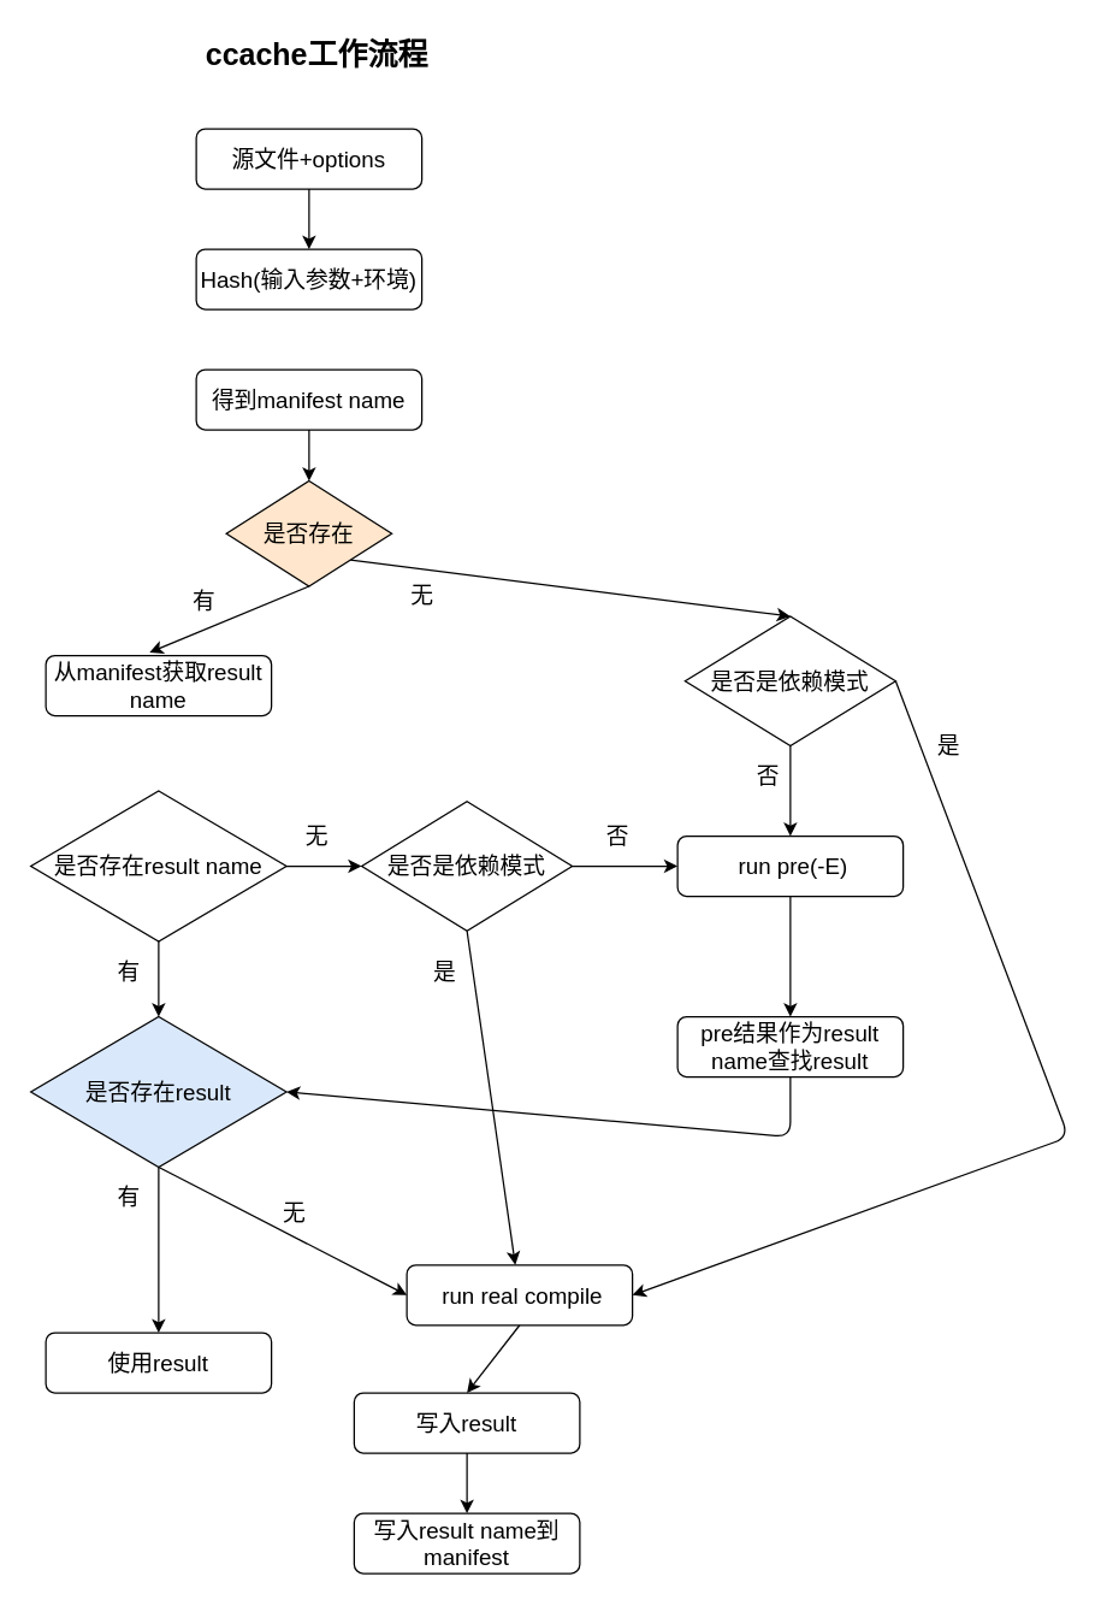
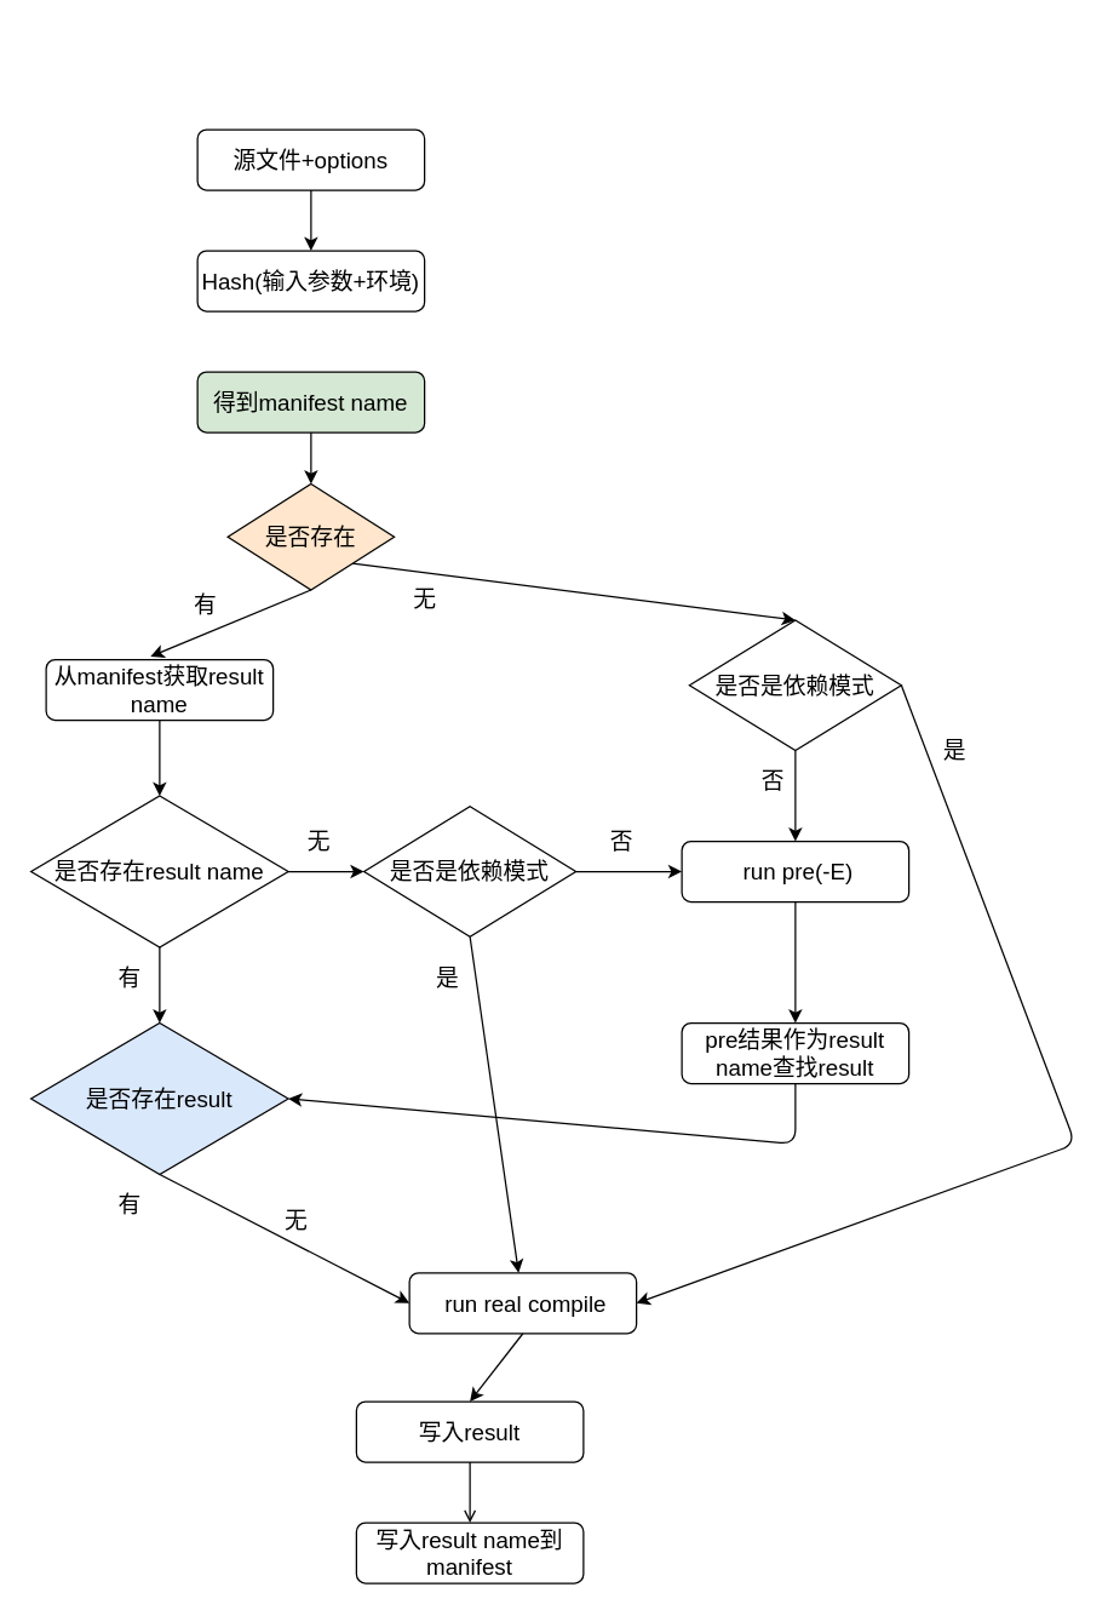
  <mxCell id="0" />
  <mxCell id="1" parent="0" />
- <mxCell id="2" value="ccache工作流程" style="text;html=1;align=center;verticalAlign=middle;resizable=0;points=[];autosize=1;strokeColor=none;fillColor=none;fontStyle=1;fontSize=20;" vertex="1" parent="1"><mxGeometry x="130" y="20" width="160" height="30" as="geometry" /></mxCell>
  <mxCell id="3" style="edgeStyle=none;html=1;exitX=0.5;exitY=1;exitDx=0;exitDy=0;fontSize=15;" edge="1" parent="1" source="4" target="5"><mxGeometry relative="1" as="geometry" /></mxCell>
  <mxCell id="4" value="源文件+options" style="rounded=1;whiteSpace=wrap;html=1;fontSize=15;" vertex="1" parent="1"><mxGeometry x="130" y="85" width="150" height="40" as="geometry" /></mxCell>
  <mxCell id="5" value="Hash(输入参数+环境)" style="rounded=1;whiteSpace=wrap;html=1;fontSize=15;" vertex="1" parent="1"><mxGeometry x="130" y="165" width="150" height="40" as="geometry" /></mxCell>
  <mxCell id="6" style="edgeStyle=none;html=1;exitX=0.5;exitY=1;exitDx=0;exitDy=0;entryX=0.5;entryY=0;entryDx=0;entryDy=0;fontSize=15;" edge="1" parent="1" source="7" target="10"><mxGeometry relative="1" as="geometry" /></mxCell>
- <mxCell id="7" value="得到manifest name" style="rounded=1;whiteSpace=wrap;html=1;fontSize=15;" vertex="1" parent="1"><mxGeometry x="130" y="245" width="150" height="40" as="geometry" /></mxCell>
+ <mxCell id="7" value="得到manifest name" style="rounded=1;whiteSpace=wrap;html=1;fontSize=15;fillColor=#d5e8d4;" vertex="1" parent="1"><mxGeometry x="130" y="245" width="150" height="40" as="geometry" /></mxCell>
  <mxCell id="8" style="edgeStyle=none;html=1;exitX=0.5;exitY=1;exitDx=0;exitDy=0;entryX=0.46;entryY=-0.05;entryDx=0;entryDy=0;entryPerimeter=0;fontSize=15;" edge="1" parent="1" source="10" target="12"><mxGeometry relative="1" as="geometry" /></mxCell>
  <mxCell id="9" style="edgeStyle=none;html=1;exitX=1;exitY=1;exitDx=0;exitDy=0;entryX=0.5;entryY=0;entryDx=0;entryDy=0;fontSize=15;" edge="1" parent="1" source="10" target="16"><mxGeometry relative="1" as="geometry" /></mxCell>
  <mxCell id="10" value="是否存在" style="rhombus;whiteSpace=wrap;html=1;fontSize=15;fillColor=#ffe6cc;" vertex="1" parent="1"><mxGeometry x="150" y="319" width="110" height="70" as="geometry" /></mxCell>
+ <mxCell id="11" style="edgeStyle=none;html=1;exitX=0.5;exitY=1;exitDx=0;exitDy=0;entryX=0.5;entryY=0;entryDx=0;entryDy=0;fontSize=15;" edge="1" parent="1" source="12" target="20"><mxGeometry relative="1" as="geometry" /></mxCell>
  <mxCell id="12" value="从manifest获取result name" style="rounded=1;whiteSpace=wrap;html=1;fontSize=15;" vertex="1" parent="1"><mxGeometry x="30" y="435" width="150" height="40" as="geometry" /></mxCell>
  <mxCell id="13" value="有" style="text;html=1;align=center;verticalAlign=middle;resizable=0;points=[];autosize=1;strokeColor=none;fillColor=none;fontSize=15;" vertex="1" parent="1"><mxGeometry x="120" y="389" width="30" height="20" as="geometry" /></mxCell>
  <mxCell id="14" style="edgeStyle=none;html=1;exitX=0.5;exitY=1;exitDx=0;exitDy=0;entryX=0.5;entryY=0;entryDx=0;entryDy=0;fontSize=15;" edge="1" parent="1" source="16" target="33"><mxGeometry relative="1" as="geometry" /></mxCell>
  <mxCell id="15" style="edgeStyle=none;html=1;exitX=1;exitY=0.5;exitDx=0;exitDy=0;entryX=1;entryY=0.5;entryDx=0;entryDy=0;fontSize=15;" edge="1" parent="1" source="16" target="27"><mxGeometry relative="1" as="geometry"><Array as="points"><mxPoint x="710" y="755" /></Array></mxGeometry></mxCell>
  <mxCell id="16" value="是否是依赖模式" style="rhombus;whiteSpace=wrap;html=1;fontSize=15;" vertex="1" parent="1"><mxGeometry x="455" y="409" width="140" height="86" as="geometry" /></mxCell>
  <mxCell id="17" value="无" style="text;html=1;align=center;verticalAlign=middle;resizable=0;points=[];autosize=1;strokeColor=none;fillColor=none;fontSize=15;" vertex="1" parent="1"><mxGeometry x="265" y="385" width="30" height="20" as="geometry" /></mxCell>
  <mxCell id="18" style="edgeStyle=none;html=1;exitX=0.5;exitY=1;exitDx=0;exitDy=0;entryX=0.5;entryY=0;entryDx=0;entryDy=0;fontSize=15;" edge="1" parent="1" source="20" target="23"><mxGeometry relative="1" as="geometry" /></mxCell>
  <mxCell id="19" style="edgeStyle=none;html=1;exitX=1;exitY=0.5;exitDx=0;exitDy=0;entryX=0;entryY=0.5;entryDx=0;entryDy=0;fontSize=15;" edge="1" parent="1" source="20" target="30"><mxGeometry relative="1" as="geometry" /></mxCell>
  <mxCell id="20" value="是否存在result name" style="rhombus;whiteSpace=wrap;html=1;fontSize=15;" vertex="1" parent="1"><mxGeometry x="20" y="525" width="170" height="100" as="geometry" /></mxCell>
- <mxCell id="21" style="edgeStyle=none;html=1;exitX=0.5;exitY=1;exitDx=0;exitDy=0;entryX=0.5;entryY=0;entryDx=0;entryDy=0;fontSize=15;" edge="1" parent="1" source="23" target="25"><mxGeometry relative="1" as="geometry" /></mxCell>
  <mxCell id="22" style="edgeStyle=none;html=1;exitX=0.5;exitY=1;exitDx=0;exitDy=0;entryX=0;entryY=0.5;entryDx=0;entryDy=0;fontSize=15;" edge="1" parent="1" source="23" target="27"><mxGeometry relative="1" as="geometry" /></mxCell>
  <mxCell id="23" value="是否存在result" style="rhombus;whiteSpace=wrap;html=1;fontSize=15;fillColor=#dae8fc;" vertex="1" parent="1"><mxGeometry x="20" y="675" width="170" height="100" as="geometry" /></mxCell>
  <mxCell id="24" value="有" style="text;html=1;align=center;verticalAlign=middle;resizable=0;points=[];autosize=1;strokeColor=none;fillColor=none;fontSize=15;" vertex="1" parent="1"><mxGeometry x="70" y="635" width="30" height="20" as="geometry" /></mxCell>
- <mxCell id="25" value="使用result" style="rounded=1;whiteSpace=wrap;html=1;fontSize=15;" vertex="1" parent="1"><mxGeometry x="30" y="885" width="150" height="40" as="geometry" /></mxCell>
  <mxCell id="26" style="edgeStyle=none;html=1;exitX=0.5;exitY=1;exitDx=0;exitDy=0;entryX=0.5;entryY=0;entryDx=0;entryDy=0;fontSize=15;" edge="1" parent="1" source="27" target="41"><mxGeometry relative="1" as="geometry" /></mxCell>
  <mxCell id="27" value="&amp;nbsp;run real compile" style="rounded=1;whiteSpace=wrap;html=1;fontSize=15;" vertex="1" parent="1"><mxGeometry x="270" y="840" width="150" height="40" as="geometry" /></mxCell>
  <mxCell id="28" style="edgeStyle=none;html=1;exitX=0.5;exitY=1;exitDx=0;exitDy=0;fontSize=15;" edge="1" parent="1" source="30" target="27"><mxGeometry relative="1" as="geometry" /></mxCell>
  <mxCell id="29" style="edgeStyle=none;html=1;exitX=1;exitY=0.5;exitDx=0;exitDy=0;entryX=0;entryY=0.5;entryDx=0;entryDy=0;fontSize=15;" edge="1" parent="1" source="30" target="33"><mxGeometry relative="1" as="geometry" /></mxCell>
  <mxCell id="30" value="是否是依赖模式" style="rhombus;whiteSpace=wrap;html=1;fontSize=15;" vertex="1" parent="1"><mxGeometry x="240" y="532" width="140" height="86" as="geometry" /></mxCell>
  <mxCell id="31" value="无" style="text;html=1;align=center;verticalAlign=middle;resizable=0;points=[];autosize=1;strokeColor=none;fillColor=none;fontSize=15;" vertex="1" parent="1"><mxGeometry x="195" y="545" width="30" height="20" as="geometry" /></mxCell>
  <mxCell id="32" style="edgeStyle=none;html=1;exitX=0.5;exitY=1;exitDx=0;exitDy=0;entryX=0.5;entryY=0;entryDx=0;entryDy=0;fontSize=15;" edge="1" parent="1" source="33" target="37"><mxGeometry relative="1" as="geometry" /></mxCell>
  <mxCell id="33" value="&amp;nbsp;run pre(-E)" style="rounded=1;whiteSpace=wrap;html=1;fontSize=15;" vertex="1" parent="1"><mxGeometry x="450" y="555" width="150" height="40" as="geometry" /></mxCell>
  <mxCell id="34" value="是" style="text;html=1;align=center;verticalAlign=middle;resizable=0;points=[];autosize=1;strokeColor=none;fillColor=none;fontSize=15;" vertex="1" parent="1"><mxGeometry x="280" y="635" width="30" height="20" as="geometry" /></mxCell>
  <mxCell id="35" value="否" style="text;html=1;align=center;verticalAlign=middle;resizable=0;points=[];autosize=1;strokeColor=none;fillColor=none;fontSize=15;" vertex="1" parent="1"><mxGeometry x="395" y="545" width="30" height="20" as="geometry" /></mxCell>
  <mxCell id="36" style="edgeStyle=none;html=1;exitX=0.5;exitY=1;exitDx=0;exitDy=0;entryX=1;entryY=0.5;entryDx=0;entryDy=0;fontSize=15;" edge="1" parent="1" source="37" target="23"><mxGeometry relative="1" as="geometry"><Array as="points"><mxPoint x="525" y="755" /></Array></mxGeometry></mxCell>
  <mxCell id="37" value="pre结果作为result name查找result" style="rounded=1;whiteSpace=wrap;html=1;fontSize=15;" vertex="1" parent="1"><mxGeometry x="450" y="675" width="150" height="40" as="geometry" /></mxCell>
  <mxCell id="38" value="有" style="text;html=1;align=center;verticalAlign=middle;resizable=0;points=[];autosize=1;strokeColor=none;fillColor=none;fontSize=15;" vertex="1" parent="1"><mxGeometry x="70" y="785" width="30" height="20" as="geometry" /></mxCell>
  <mxCell id="39" value="无" style="text;html=1;align=center;verticalAlign=middle;resizable=0;points=[];autosize=1;strokeColor=none;fillColor=none;fontSize=15;" vertex="1" parent="1"><mxGeometry x="180" y="795" width="30" height="20" as="geometry" /></mxCell>
- <mxCell id="40" style="edgeStyle=none;html=1;exitX=0.5;exitY=1;exitDx=0;exitDy=0;entryX=0.5;entryY=0;entryDx=0;entryDy=0;fontSize=15;" edge="1" parent="1" source="41" target="42"><mxGeometry relative="1" as="geometry" /></mxCell>
+ <mxCell id="40" style="edgeStyle=none;html=1;exitX=0.5;exitY=1;exitDx=0;exitDy=0;entryX=0.5;entryY=0;entryDx=0;entryDy=0;fontSize=15;endArrow=open;" edge="1" parent="1" source="41" target="42"><mxGeometry relative="1" as="geometry" /></mxCell>
  <mxCell id="41" value="写入result" style="rounded=1;whiteSpace=wrap;html=1;fontSize=15;" vertex="1" parent="1"><mxGeometry x="235" y="925" width="150" height="40" as="geometry" /></mxCell>
  <mxCell id="42" value="写入result name到manifest" style="rounded=1;whiteSpace=wrap;html=1;fontSize=15;" vertex="1" parent="1"><mxGeometry x="235" y="1005" width="150" height="40" as="geometry" /></mxCell>
  <mxCell id="43" value="否" style="text;html=1;align=center;verticalAlign=middle;resizable=0;points=[];autosize=1;strokeColor=none;fillColor=none;fontSize=15;" vertex="1" parent="1"><mxGeometry x="495" y="505" width="30" height="20" as="geometry" /></mxCell>
  <mxCell id="44" value="是" style="text;html=1;align=center;verticalAlign=middle;resizable=0;points=[];autosize=1;strokeColor=none;fillColor=none;fontSize=15;" vertex="1" parent="1"><mxGeometry x="615" y="485" width="30" height="20" as="geometry" /></mxCell>
